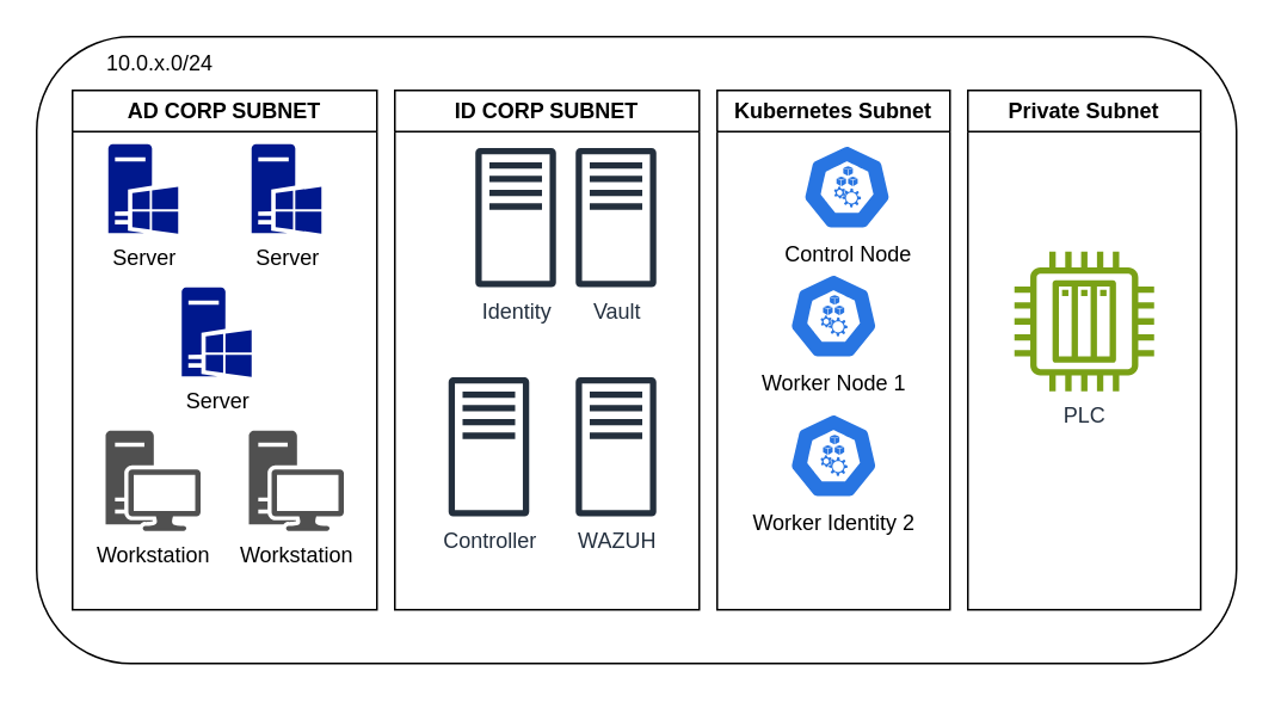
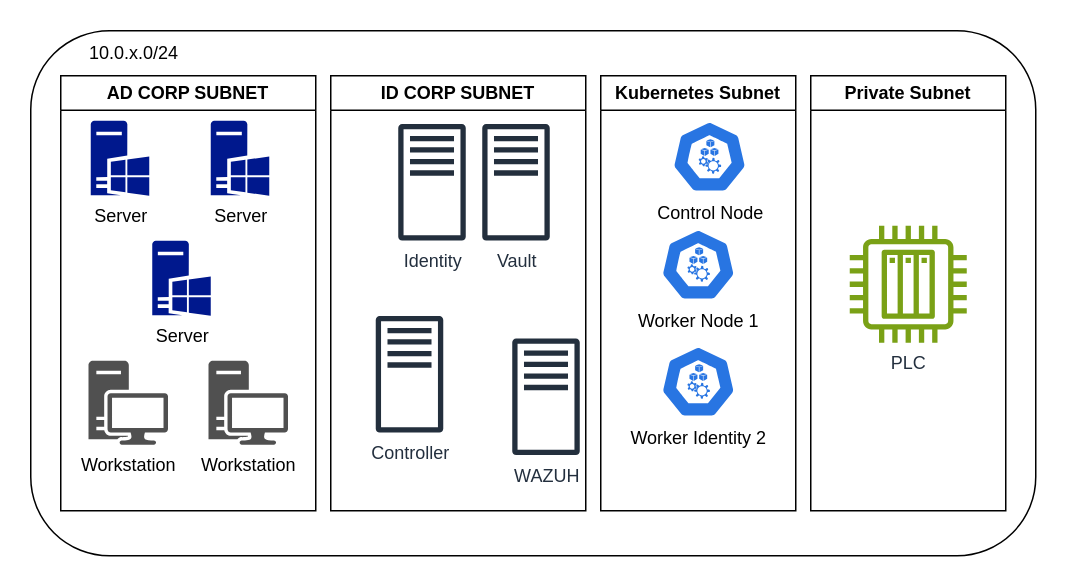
  <mxCell id="0" />
  <mxCell id="1" parent="0" />
  <mxCell id="2" value="" style="rounded=1;whiteSpace=wrap;html=1;" vertex="1" parent="1"><mxGeometry x="20" y="20" width="670" height="350" as="geometry" /></mxCell>
  <mxCell id="3" value="AD CORP SUBNET" style="swimlane;whiteSpace=wrap;html=1;" vertex="1" parent="1"><mxGeometry x="40" y="50" width="170" height="290" as="geometry" /></mxCell>
  <mxCell id="4" value="Server" style="sketch=0;aspect=fixed;pointerEvents=1;shadow=0;dashed=0;html=1;strokeColor=none;labelPosition=center;verticalLabelPosition=bottom;verticalAlign=top;align=center;fillColor=#00188D;shape=mxgraph.mscae.enterprise.windows_server" vertex="1" parent="3"><mxGeometry x="20" y="30" width="39" height="50" as="geometry" /></mxCell>
  <mxCell id="5" value="Workstation" style="sketch=0;pointerEvents=1;shadow=0;dashed=0;html=1;strokeColor=none;fillColor=#505050;labelPosition=center;verticalLabelPosition=bottom;verticalAlign=top;outlineConnect=0;align=center;shape=mxgraph.office.devices.workstation;" vertex="1" parent="3"><mxGeometry x="98.5" y="190" width="53" height="56" as="geometry" /></mxCell>
  <mxCell id="6" value="Server" style="sketch=0;aspect=fixed;pointerEvents=1;shadow=0;dashed=0;html=1;strokeColor=none;labelPosition=center;verticalLabelPosition=bottom;verticalAlign=top;align=center;fillColor=#00188D;shape=mxgraph.mscae.enterprise.windows_server" vertex="1" parent="3"><mxGeometry x="100" y="30" width="39" height="50" as="geometry" /></mxCell>
  <mxCell id="7" value="Workstation" style="sketch=0;pointerEvents=1;shadow=0;dashed=0;html=1;strokeColor=none;fillColor=#505050;labelPosition=center;verticalLabelPosition=bottom;verticalAlign=top;outlineConnect=0;align=center;shape=mxgraph.office.devices.workstation;" vertex="1" parent="1"><mxGeometry x="58.5" y="240" width="53" height="56" as="geometry" /></mxCell>
  <mxCell id="8" value="Server" style="sketch=0;aspect=fixed;pointerEvents=1;shadow=0;dashed=0;html=1;strokeColor=none;labelPosition=center;verticalLabelPosition=bottom;verticalAlign=top;align=center;fillColor=#00188D;shape=mxgraph.mscae.enterprise.windows_server" vertex="1" parent="1"><mxGeometry x="101" y="160" width="39" height="50" as="geometry" /></mxCell>
  <mxCell id="9" value="ID CORP SUBNET" style="swimlane;whiteSpace=wrap;html=1;" vertex="1" parent="1"><mxGeometry x="220" y="50" width="170" height="290" as="geometry" /></mxCell>
  <mxCell id="10" value="Vault" style="sketch=0;outlineConnect=0;fontColor=#232F3E;gradientColor=none;fillColor=#232F3D;strokeColor=none;dashed=0;verticalLabelPosition=bottom;verticalAlign=top;align=center;html=1;fontSize=12;fontStyle=0;aspect=fixed;pointerEvents=1;shape=mxgraph.aws4.traditional_server;" vertex="1" parent="9"><mxGeometry x="101" y="32" width="45" height="78" as="geometry" /></mxCell>
  <mxCell id="11" value="Controller" style="sketch=0;outlineConnect=0;fontColor=#232F3E;gradientColor=none;fillColor=#232F3D;strokeColor=none;dashed=0;verticalLabelPosition=bottom;verticalAlign=top;align=center;html=1;fontSize=12;fontStyle=0;aspect=fixed;pointerEvents=1;shape=mxgraph.aws4.traditional_server;" vertex="1" parent="9"><mxGeometry x="30" y="160" width="45" height="78" as="geometry" /></mxCell>
- <mxCell id="12" value="WAZUH" style="sketch=0;outlineConnect=0;fontColor=#232F3E;gradientColor=none;fillColor=#232F3D;strokeColor=none;dashed=0;verticalLabelPosition=bottom;verticalAlign=top;align=center;html=1;fontSize=12;fontStyle=0;aspect=fixed;pointerEvents=1;shape=mxgraph.aws4.traditional_server;" vertex="1" parent="9"><mxGeometry x="101" y="160" width="45" height="78" as="geometry" /></mxCell>
+ <mxCell id="12" value="WAZUH" style="sketch=0;outlineConnect=0;fontColor=#232F3E;gradientColor=none;fillColor=#232F3D;strokeColor=none;dashed=0;verticalLabelPosition=bottom;verticalAlign=top;align=center;html=1;fontSize=12;fontStyle=0;aspect=fixed;pointerEvents=1;shape=mxgraph.aws4.traditional_server;" vertex="1" parent="9"><mxGeometry x="121" y="175" width="45" height="78" as="geometry" /></mxCell>
  <mxCell id="13" value="Identity" style="sketch=0;outlineConnect=0;fontColor=#232F3E;gradientColor=none;fillColor=#232F3D;strokeColor=none;dashed=0;verticalLabelPosition=bottom;verticalAlign=top;align=center;html=1;fontSize=12;fontStyle=0;aspect=fixed;pointerEvents=1;shape=mxgraph.aws4.traditional_server;" vertex="1" parent="9"><mxGeometry x="45" y="32" width="45" height="78" as="geometry" /></mxCell>
  <mxCell id="14" value="Kubernetes Subnet" style="swimlane;whiteSpace=wrap;html=1;" vertex="1" parent="1"><mxGeometry x="400" y="50" width="130" height="290" as="geometry" /></mxCell>
  <mxCell id="15" value="Control Node" style="sketch=0;html=1;dashed=0;whitespace=wrap;fillColor=#2875E2;strokeColor=#ffffff;points=[[0.005,0.63,0],[0.1,0.2,0],[0.9,0.2,0],[0.5,0,0],[0.995,0.63,0],[0.72,0.99,0],[0.5,1,0],[0.28,0.99,0]];verticalLabelPosition=bottom;align=center;verticalAlign=top;shape=mxgraph.kubernetes.icon;prIcon=node" vertex="1" parent="14"><mxGeometry x="40" y="30" width="65" height="48" as="geometry" /></mxCell>
  <mxCell id="16" value="Worker Node 1" style="sketch=0;html=1;dashed=0;whitespace=wrap;fillColor=#2875E2;strokeColor=#ffffff;points=[[0.005,0.63,0],[0.1,0.2,0],[0.9,0.2,0],[0.5,0,0],[0.995,0.63,0],[0.72,0.99,0],[0.5,1,0],[0.28,0.99,0]];verticalLabelPosition=bottom;align=center;verticalAlign=top;shape=mxgraph.kubernetes.icon;prIcon=node" vertex="1" parent="14"><mxGeometry x="40" y="102" width="50" height="48" as="geometry" /></mxCell>
  <mxCell id="17" value="Worker Identity 2" style="sketch=0;html=1;dashed=0;whitespace=wrap;fillColor=#2875E2;strokeColor=#ffffff;points=[[0.005,0.63,0],[0.1,0.2,0],[0.9,0.2,0],[0.5,0,0],[0.995,0.63,0],[0.72,0.99,0],[0.5,1,0],[0.28,0.99,0]];verticalLabelPosition=bottom;align=center;verticalAlign=top;shape=mxgraph.kubernetes.icon;prIcon=node" vertex="1" parent="14"><mxGeometry x="40" y="180" width="50" height="48" as="geometry" /></mxCell>
  <mxCell id="18" value="Private Subnet" style="swimlane;whiteSpace=wrap;html=1;" vertex="1" parent="1"><mxGeometry x="540" y="50" width="130" height="290" as="geometry" /></mxCell>
- <mxCell id="19" value="PLC" style="sketch=0;outlineConnect=0;fontColor=#232F3E;gradientColor=none;fillColor=#7AA116;strokeColor=none;dashed=0;verticalLabelPosition=bottom;verticalAlign=top;align=center;html=1;fontSize=12;fontStyle=0;aspect=fixed;pointerEvents=1;shape=mxgraph.aws4.iot_thing_plc;" vertex="1" parent="1"><mxGeometry x="566" y="140" width="78" height="78" as="geometry" /></mxCell>
+ <mxCell id="19" value="PLC" style="sketch=0;outlineConnect=0;fontColor=#232F3E;gradientColor=none;fillColor=#7AA116;strokeColor=none;dashed=0;verticalLabelPosition=bottom;verticalAlign=top;align=center;html=1;fontSize=12;fontStyle=0;aspect=fixed;pointerEvents=1;shape=mxgraph.aws4.iot_thing_plc;" vertex="1" parent="1"><mxGeometry x="566" y="150" width="78" height="78" as="geometry" /></mxCell>
  <mxCell id="20" value="10.0.x.0/24" style="text;html=1;strokeColor=none;fillColor=none;align=center;verticalAlign=middle;whiteSpace=wrap;rounded=0;" vertex="1" parent="1"><mxGeometry x="58.5" y="20" width="60" height="30" as="geometry" /></mxCell>
